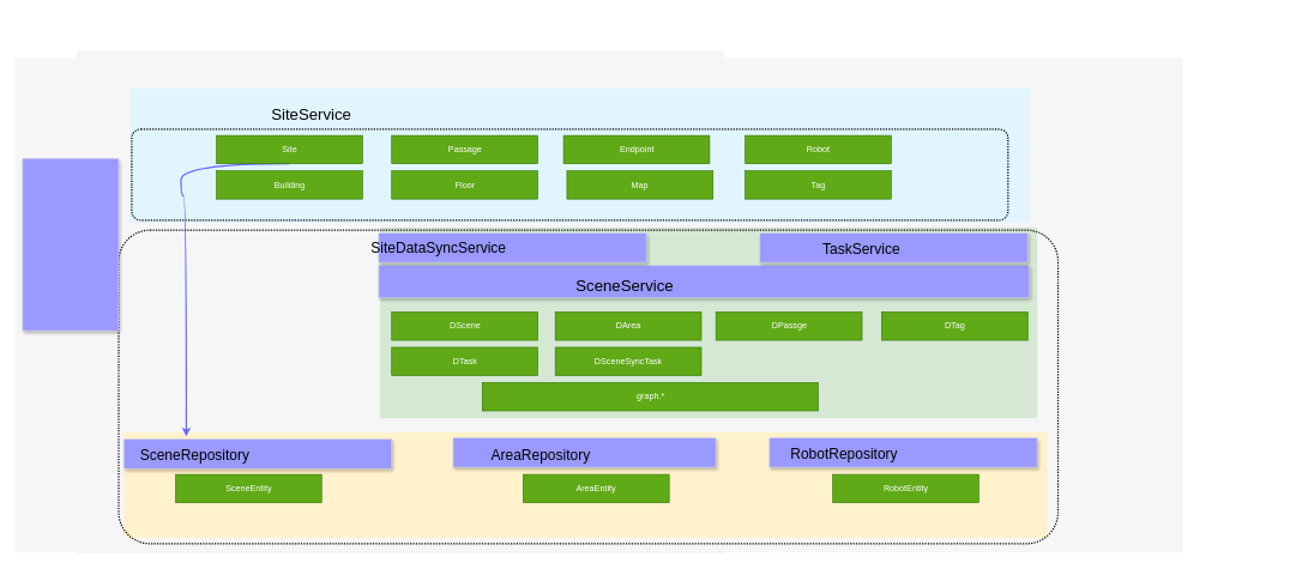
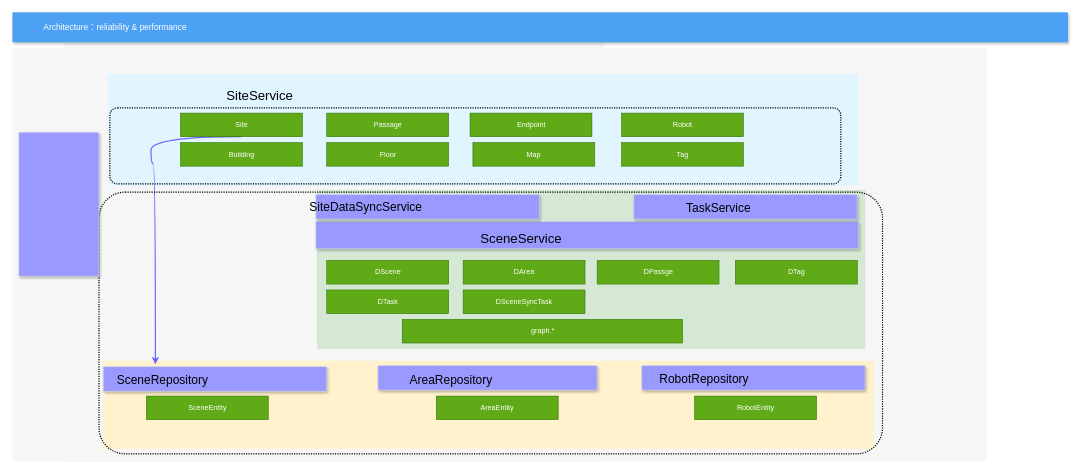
  <mxCell id="0" />
  <mxCell id="1" parent="0" />
  <mxCell id="2" value="" style="fillColor=#F6F6F6;strokeColor=none;shadow=0;gradientColor=none;fontSize=14;align=left;spacing=10;fontColor=#717171;9E9E9E;verticalAlign=top;spacingTop=-4;fontStyle=0;spacingLeft=40;html=1;" parent="1" vertex="1"><mxGeometry x="106" y="70" width="900" height="700" as="geometry" /></mxCell>
  <mxCell id="3" value="" style="rounded=1;absoluteArcSize=1;arcSize=2;html=1;strokeColor=none;gradientColor=none;shadow=0;dashed=0;strokeColor=none;fontSize=12;fontColor=#9E9E9E;align=left;verticalAlign=top;spacing=10;spacingTop=-4;fillColor=#E1F5FE;" parent="2" vertex="1"><mxGeometry x="88.525" y="43.75" width="693.443" height="189.583" as="geometry" /></mxCell>
  <mxCell id="4" value="" style="strokeColor=#dddddd;fillColor=#9999FF;shadow=1;strokeWidth=1;rounded=1;absoluteArcSize=1;arcSize=2;fontSize=10;fontColor=#9E9E9E;align=center;html=1;" parent="2" vertex="1"><mxGeometry x="88.525" y="43.75" width="354.098" height="56.25" as="geometry" /></mxCell>
  <mxCell id="5" value="" style="rounded=1;absoluteArcSize=1;arcSize=2;html=1;strokeColor=#82b366;shadow=0;dashed=0;strokeColor=none;fontSize=12;align=left;verticalAlign=top;spacing=10;spacingTop=-4;fillColor=#d5e8d4;" parent="2" vertex="1"><mxGeometry x="281.426" y="240" width="506.567" height="270" as="geometry" /></mxCell>
  <mxCell id="6" value="" style="rounded=1;absoluteArcSize=1;arcSize=2;html=1;strokeColor=#d6b656;shadow=0;dashed=0;strokeColor=none;fontSize=12;align=left;verticalAlign=top;spacing=10;spacingTop=-4;fillColor=#fff2cc;" parent="2" vertex="1"><mxGeometry x="47.381" y="530" width="760.784" height="150" as="geometry" /></mxCell>
  <mxCell id="7" value="" style="strokeColor=#dddddd;fillColor=#9999FF;shadow=1;strokeWidth=1;rounded=1;absoluteArcSize=1;arcSize=2;fontSize=10;fontColor=#9E9E9E;align=center;html=1;" parent="2" vertex="1"><mxGeometry x="458.115" y="43.75" width="309.098" height="56.25" as="geometry" /></mxCell>
  <mxCell id="8" value="" style="strokeColor=#dddddd;fillColor=#9999FF;shadow=1;strokeWidth=1;rounded=1;absoluteArcSize=1;arcSize=2;fontSize=10;fontColor=#9E9E9E;align=center;html=1;" parent="2" vertex="1"><mxGeometry x="280.328" y="294" width="501.639" height="46" as="geometry" /></mxCell>
  <mxCell id="9" value="" style="strokeColor=#dddddd;fillColor=#9999FF;shadow=1;strokeWidth=1;rounded=1;absoluteArcSize=1;arcSize=2;fontSize=10;fontColor=#9E9E9E;align=center;html=1;" parent="2" vertex="1"><mxGeometry x="280.328" y="248" width="206.557" height="42" as="geometry" /></mxCell>
  <mxCell id="10" value="" style="rounded=1;arcSize=10;dashed=1;fillColor=none;gradientColor=none;dashPattern=1 1;strokeWidth=2;" parent="2" vertex="1"><mxGeometry x="90.056" y="101" width="675.422" height="129" as="geometry" /></mxCell>
  <mxCell id="11" value="Site" style="html=1;dashed=0;whitespace=wrap;fillColor=#60a917;fontColor=#ffffff;strokeColor=#2D7600;" parent="2" vertex="1"><mxGeometry x="155.347" y="110" width="112.57" height="40" as="geometry" /></mxCell>
  <mxCell id="12" value="Building" style="html=1;dashed=0;whitespace=wrap;fillColor=#60a917;fontColor=#ffffff;strokeColor=#2D7600;" parent="2" vertex="1"><mxGeometry x="155.347" y="160" width="112.57" height="40" as="geometry" /></mxCell>
  <mxCell id="13" value="" style="strokeColor=#dddddd;fillColor=#9999FF;shadow=1;strokeWidth=1;rounded=1;absoluteArcSize=1;arcSize=2;fontSize=10;fontColor=#9E9E9E;align=center;html=1;" parent="2" vertex="1"><mxGeometry x="83.87" y="540" width="206.557" height="42" as="geometry" /></mxCell>
  <mxCell id="14" value="Passage" style="html=1;dashed=0;whitespace=wrap;fillColor=#60a917;fontColor=#ffffff;strokeColor=#2D7600;" parent="2" vertex="1"><mxGeometry x="290.432" y="110" width="112.57" height="40" as="geometry" /></mxCell>
  <mxCell id="15" value="Floor" style="html=1;dashed=0;whitespace=wrap;fillColor=#60a917;fontColor=#ffffff;strokeColor=#2D7600;" parent="2" vertex="1"><mxGeometry x="290.432" y="160" width="112.57" height="40" as="geometry" /></mxCell>
  <mxCell id="16" value="Tag" style="html=1;dashed=0;whitespace=wrap;fillColor=#60a917;fontColor=#ffffff;strokeColor=#2D7600;" parent="2" vertex="1"><mxGeometry x="562.852" y="160" width="112.57" height="40" as="geometry" /></mxCell>
  <mxCell id="17" value="Endpoint" style="html=1;dashed=0;whitespace=wrap;fillColor=#60a917;fontColor=#ffffff;strokeColor=#2D7600;" parent="2" vertex="1"><mxGeometry x="422.893" y="110" width="112.57" height="40" as="geometry" /></mxCell>
  <mxCell id="18" value="Map" style="html=1;dashed=0;whitespace=wrap;fillColor=#60a917;fontColor=#ffffff;strokeColor=#2D7600;" parent="2" vertex="1"><mxGeometry x="425.516" y="160" width="112.57" height="40" as="geometry" /></mxCell>
  <mxCell id="19" value="DScene" style="html=1;dashed=0;whitespace=wrap;fillColor=#60a917;fontColor=#ffffff;strokeColor=#2D7600;" parent="2" vertex="1"><mxGeometry x="290.432" y="360" width="112.57" height="40" as="geometry" /></mxCell>
  <mxCell id="20" value="DArea" style="html=1;dashed=0;whitespace=wrap;fillColor=#60a917;fontColor=#ffffff;strokeColor=#2D7600;" parent="2" vertex="1"><mxGeometry x="416.51" y="360" width="112.57" height="40" as="geometry" /></mxCell>
  <mxCell id="21" value="DTag" style="html=1;dashed=0;whitespace=wrap;fillColor=#60a917;fontColor=#ffffff;strokeColor=#2D7600;" parent="2" vertex="1"><mxGeometry x="668.105" y="360" width="112.57" height="40" as="geometry" /></mxCell>
  <mxCell id="22" value="&lt;span style=&quot;font-size: 22px&quot;&gt;SiteService&lt;/span&gt;" style="text;html=1;resizable=0;autosize=1;align=center;verticalAlign=middle;points=[];fillColor=none;strokeColor=none;rounded=0;" parent="2" vertex="1"><mxGeometry x="192.405" y="70" width="130" height="20" as="geometry" /></mxCell>
  <mxCell id="23" value="SiteSyncService" style="text;html=1;resizable=0;autosize=1;align=center;verticalAlign=middle;points=[];fillColor=none;strokeColor=none;rounded=0;fontSize=22;" parent="2" vertex="1"><mxGeometry x="495.31" y="65" width="180" height="30" as="geometry" /></mxCell>
  <mxCell id="24" value="SceneService" style="text;html=1;resizable=0;autosize=1;align=center;verticalAlign=middle;points=[];fillColor=none;strokeColor=none;rounded=0;fontSize=22;" parent="2" vertex="1"><mxGeometry x="428.522" y="309" width="150" height="30" as="geometry" /></mxCell>
  <mxCell id="25" value="&lt;font style=&quot;font-size: 20px&quot;&gt;SiteDataSyncService&lt;/font&gt;" style="text;html=1;resizable=0;autosize=1;align=center;verticalAlign=middle;points=[];fillColor=none;strokeColor=none;rounded=0;fontSize=22;" parent="2" vertex="1"><mxGeometry x="271.036" y="254" width="200" height="30" as="geometry" /></mxCell>
  <mxCell id="26" value="" style="strokeColor=#dddddd;fillColor=#9999FF;shadow=1;strokeWidth=1;rounded=1;absoluteArcSize=1;arcSize=2;fontSize=10;fontColor=#9E9E9E;align=center;html=1;" parent="2" vertex="1"><mxGeometry x="574.114" y="248" width="206.557" height="42" as="geometry" /></mxCell>
  <mxCell id="27" value="TaskService" style="text;html=1;resizable=0;autosize=1;align=center;verticalAlign=middle;points=[];fillColor=none;strokeColor=none;rounded=0;fontSize=20;" parent="2" vertex="1"><mxGeometry x="619.137" y="254" width="120" height="30" as="geometry" /></mxCell>
  <mxCell id="28" value="Robot" style="html=1;dashed=0;whitespace=wrap;fillColor=#60a917;fontColor=#ffffff;strokeColor=#2D7600;" parent="2" vertex="1"><mxGeometry x="562.852" y="110" width="112.57" height="40" as="geometry" /></mxCell>
  <mxCell id="29" value="DPassge" style="html=1;dashed=0;whitespace=wrap;fillColor=#60a917;fontColor=#ffffff;strokeColor=#2D7600;" parent="2" vertex="1"><mxGeometry x="540.338" y="360" width="112.57" height="40" as="geometry" /></mxCell>
  <mxCell id="30" value="DTask" style="html=1;dashed=0;whitespace=wrap;fillColor=#60a917;fontColor=#ffffff;strokeColor=#2D7600;" parent="2" vertex="1"><mxGeometry x="290.432" y="410" width="112.57" height="40" as="geometry" /></mxCell>
  <mxCell id="31" value="DSceneSyncTask" style="html=1;dashed=0;whitespace=wrap;fillColor=#60a917;fontColor=#ffffff;strokeColor=#2D7600;" parent="2" vertex="1"><mxGeometry x="416.51" y="410" width="112.57" height="40" as="geometry" /></mxCell>
  <mxCell id="32" value="graph.*" style="html=1;dashed=0;whitespace=wrap;fillColor=#60a917;fontColor=#ffffff;strokeColor=#2D7600;" parent="2" vertex="1"><mxGeometry x="360.225" y="460" width="258.912" height="40" as="geometry" /></mxCell>
  <mxCell id="33" value="SceneRepository" style="text;html=1;resizable=0;autosize=1;align=center;verticalAlign=middle;points=[];fillColor=none;strokeColor=none;rounded=0;fontSize=20;" parent="2" vertex="1"><mxGeometry x="91.463" y="546" width="170" height="30" as="geometry" /></mxCell>
  <mxCell id="34" value="SceneEntity" style="html=1;dashed=0;whitespace=wrap;fillColor=#60a917;fontColor=#ffffff;strokeColor=#2D7600;" parent="2" vertex="1"><mxGeometry x="123.827" y="590" width="112.57" height="40" as="geometry" /></mxCell>
  <mxCell id="35" value="" style="strokeColor=#dddddd;fillColor=#9999FF;shadow=1;strokeWidth=1;rounded=1;absoluteArcSize=1;arcSize=2;fontSize=10;fontColor=#9E9E9E;align=center;html=1;" parent="2" vertex="1"><mxGeometry x="337.711" y="538" width="202.627" height="42" as="geometry" /></mxCell>
  <mxCell id="36" value="AreaRepository" style="text;html=1;resizable=0;autosize=1;align=center;verticalAlign=middle;points=[];fillColor=none;strokeColor=none;rounded=0;fontSize=20;" parent="2" vertex="1"><mxGeometry x="363.602" y="546" width="150" height="30" as="geometry" /></mxCell>
  <mxCell id="37" value="AreaEntity" style="html=1;dashed=0;whitespace=wrap;fillColor=#60a917;fontColor=#ffffff;strokeColor=#2D7600;" parent="2" vertex="1"><mxGeometry x="391.745" y="590" width="112.57" height="40" as="geometry" /></mxCell>
  <mxCell id="38" value="" style="strokeColor=#dddddd;fillColor=#9999FF;shadow=1;strokeWidth=1;rounded=1;absoluteArcSize=1;arcSize=2;fontSize=10;fontColor=#9E9E9E;align=center;html=1;" parent="2" vertex="1"><mxGeometry x="581.431" y="538" width="206.557" height="42" as="geometry" /></mxCell>
  <mxCell id="39" value="RobotRepository" style="text;html=1;resizable=0;autosize=1;align=center;verticalAlign=middle;points=[];fillColor=none;strokeColor=none;rounded=0;fontSize=20;" parent="2" vertex="1"><mxGeometry x="594.653" y="544" width="160" height="30" as="geometry" /></mxCell>
  <mxCell id="40" value="RobotEntity" style="html=1;dashed=0;whitespace=wrap;fillColor=#60a917;fontColor=#ffffff;strokeColor=#2D7600;" parent="2" vertex="1"><mxGeometry x="630.394" y="590" width="112.57" height="40" as="geometry" /></mxCell>
+ <mxCell id="41" value="Architecture：reliability &amp;amp; performance" style="fillColor=#4DA1F5;strokeColor=none;shadow=1;gradientColor=none;fontSize=14;align=left;spacingLeft=50;fontColor=#ffffff;html=1;" parent="1" vertex="1"><mxGeometry x="20" y="20" width="1760" height="50" as="geometry" /></mxCell>
  <mxCell id="42" value="" style="fillColor=#F6F6F6;strokeColor=none;shadow=0;gradientColor=none;fontSize=14;align=left;spacing=10;fontColor=#717171;9E9E9E;verticalAlign=top;spacingTop=-4;fontStyle=0;spacingLeft=40;html=1;" parent="1" vertex="1"><mxGeometry x="20" y="80" width="1624" height="688" as="geometry" /></mxCell>
  <mxCell id="43" value="" style="rounded=1;absoluteArcSize=1;arcSize=2;html=1;strokeColor=none;gradientColor=none;shadow=0;dashed=0;strokeColor=none;fontSize=12;fontColor=#9E9E9E;align=left;verticalAlign=top;spacing=10;spacingTop=-4;fillColor=#E1F5FE;" parent="42" vertex="1"><mxGeometry x="159.738" y="43" width="1251.279" height="186.333" as="geometry" /></mxCell>
  <mxCell id="44" value="" style="rounded=1;absoluteArcSize=1;arcSize=2;html=1;strokeColor=#82b366;shadow=0;dashed=0;strokeColor=none;fontSize=12;align=left;verticalAlign=top;spacing=10;spacingTop=-4;fillColor=#d5e8d4;" parent="42" vertex="1"><mxGeometry x="507.817" y="235.886" width="914.071" height="265.371" as="geometry" /></mxCell>
  <mxCell id="45" value="" style="rounded=1;absoluteArcSize=1;arcSize=2;html=1;strokeColor=#d6b656;shadow=0;dashed=0;strokeColor=none;fontSize=12;align=left;verticalAlign=top;spacing=10;spacingTop=-4;fillColor=#fff2cc;" parent="42" vertex="1"><mxGeometry x="151.573" y="520.914" width="1284.764" height="147.429" as="geometry" /></mxCell>
  <mxCell id="46" value="" style="strokeColor=#dddddd;fillColor=#9999FF;shadow=1;strokeWidth=1;rounded=1;absoluteArcSize=1;arcSize=2;fontSize=10;fontColor=#9E9E9E;align=center;html=1;" parent="42" vertex="1"><mxGeometry x="505.836" y="288.96" width="905.18" height="45.211" as="geometry" /></mxCell>
  <mxCell id="47" value="" style="strokeColor=#dddddd;fillColor=#9999FF;shadow=1;strokeWidth=1;rounded=1;absoluteArcSize=1;arcSize=2;fontSize=10;fontColor=#9E9E9E;align=center;html=1;" parent="42" vertex="1"><mxGeometry x="505.836" y="243.749" width="372.721" height="41.28" as="geometry" /></mxCell>
  <mxCell id="48" value="" style="rounded=1;arcSize=10;dashed=1;fillColor=none;gradientColor=none;dashPattern=1 1;strokeWidth=2;" parent="42" vertex="1"><mxGeometry x="162.502" y="99.269" width="1218.762" height="126.789" as="geometry" /></mxCell>
  <mxCell id="49" style="edgeStyle=orthogonalEdgeStyle;curved=1;rounded=0;orthogonalLoop=1;jettySize=auto;html=1;exitX=0.5;exitY=1;exitDx=0;exitDy=0;entryX=0.072;entryY=0.658;entryDx=0;entryDy=0;entryPerimeter=0;fontSize=20;fontColor=#000000;startArrow=none;startFill=0;strokeColor=#6666FF;strokeWidth=2;" parent="42" source="50" target="79" edge="1"><mxGeometry relative="1" as="geometry"><Array as="points"><mxPoint x="230.969" y="147.429" /><mxPoint x="230.969" y="192.64" /><mxPoint x="238.187" y="192.64" /></Array></mxGeometry></mxCell>
  <mxCell id="50" value="Site" style="html=1;dashed=0;whitespace=wrap;fillColor=#60a917;fontColor=#ffffff;strokeColor=#2D7600;" parent="42" vertex="1"><mxGeometry x="280.315" y="108.114" width="203.127" height="39.314" as="geometry" /></mxCell>
  <mxCell id="51" value="Building" style="html=1;dashed=0;whitespace=wrap;fillColor=#60a917;fontColor=#ffffff;strokeColor=#2D7600;" parent="42" vertex="1"><mxGeometry x="280.315" y="157.257" width="203.127" height="39.314" as="geometry" /></mxCell>
  <mxCell id="52" value="" style="strokeColor=#dddddd;fillColor=#9999FF;shadow=1;strokeWidth=1;rounded=1;absoluteArcSize=1;arcSize=2;fontSize=10;fontColor=#9E9E9E;align=center;html=1;" parent="42" vertex="1"><mxGeometry x="151.339" y="530.743" width="372.721" height="41.28" as="geometry" /></mxCell>
  <mxCell id="53" value="Passage" style="html=1;dashed=0;whitespace=wrap;fillColor=#60a917;fontColor=#ffffff;strokeColor=#2D7600;" parent="42" vertex="1"><mxGeometry x="524.068" y="108.114" width="203.127" height="39.314" as="geometry" /></mxCell>
  <mxCell id="54" value="Floor" style="html=1;dashed=0;whitespace=wrap;fillColor=#60a917;fontColor=#ffffff;strokeColor=#2D7600;" parent="42" vertex="1"><mxGeometry x="524.068" y="157.257" width="203.127" height="39.314" as="geometry" /></mxCell>
  <mxCell id="55" value="Tag" style="html=1;dashed=0;whitespace=wrap;fillColor=#60a917;fontColor=#ffffff;strokeColor=#2D7600;" parent="42" vertex="1"><mxGeometry x="1015.635" y="157.257" width="203.127" height="39.314" as="geometry" /></mxCell>
  <mxCell id="56" value="Endpoint" style="html=1;dashed=0;whitespace=wrap;fillColor=#60a917;fontColor=#ffffff;strokeColor=#2D7600;" parent="42" vertex="1"><mxGeometry x="763.087" y="108.114" width="203.127" height="39.314" as="geometry" /></mxCell>
  <mxCell id="57" value="Map" style="html=1;dashed=0;whitespace=wrap;fillColor=#60a917;fontColor=#ffffff;strokeColor=#2D7600;" parent="42" vertex="1"><mxGeometry x="767.82" y="157.257" width="203.127" height="39.314" as="geometry" /></mxCell>
  <mxCell id="58" value="DScene" style="html=1;dashed=0;whitespace=wrap;fillColor=#60a917;fontColor=#ffffff;strokeColor=#2D7600;" parent="42" vertex="1"><mxGeometry x="524.068" y="353.829" width="203.127" height="39.314" as="geometry" /></mxCell>
  <mxCell id="59" value="DArea" style="html=1;dashed=0;whitespace=wrap;fillColor=#60a917;fontColor=#ffffff;strokeColor=#2D7600;" parent="42" vertex="1"><mxGeometry x="751.57" y="353.829" width="203.127" height="39.314" as="geometry" /></mxCell>
  <mxCell id="60" value="DTag" style="html=1;dashed=0;whitespace=wrap;fillColor=#60a917;fontColor=#ffffff;strokeColor=#2D7600;" parent="42" vertex="1"><mxGeometry x="1205.558" y="353.829" width="203.127" height="39.314" as="geometry" /></mxCell>
  <mxCell id="61" value="&lt;span style=&quot;font-size: 22px&quot;&gt;SiteService&lt;/span&gt;" style="text;html=1;resizable=0;autosize=1;align=center;verticalAlign=middle;points=[];fillColor=none;strokeColor=none;rounded=0;" parent="42" vertex="1"><mxGeometry x="347.185" y="68.8" width="130" height="20" as="geometry" /></mxCell>
  <mxCell id="62" value="SceneService" style="text;html=1;resizable=0;autosize=1;align=center;verticalAlign=middle;points=[];fillColor=none;strokeColor=none;rounded=0;fontSize=22;" parent="42" vertex="1"><mxGeometry x="773.243" y="303.703" width="150" height="30" as="geometry" /></mxCell>
  <mxCell id="63" value="&lt;font style=&quot;font-size: 20px&quot;&gt;SiteDataSyncService&lt;/font&gt;" style="text;html=1;resizable=0;autosize=1;align=center;verticalAlign=middle;points=[];fillColor=none;strokeColor=none;rounded=0;fontSize=22;" parent="42" vertex="1"><mxGeometry x="489.069" y="249.646" width="200" height="30" as="geometry" /></mxCell>
  <mxCell id="64" value="" style="strokeColor=#dddddd;fillColor=#9999FF;shadow=1;strokeWidth=1;rounded=1;absoluteArcSize=1;arcSize=2;fontSize=10;fontColor=#9E9E9E;align=center;html=1;" parent="42" vertex="1"><mxGeometry x="1035.957" y="243.749" width="372.721" height="41.28" as="geometry" /></mxCell>
  <mxCell id="65" value="TaskService" style="text;html=1;resizable=0;autosize=1;align=center;verticalAlign=middle;points=[];fillColor=none;strokeColor=none;rounded=0;fontSize=20;" parent="42" vertex="1"><mxGeometry x="1117.198" y="249.646" width="120" height="30" as="geometry" /></mxCell>
  <mxCell id="66" value="Robot" style="html=1;dashed=0;whitespace=wrap;fillColor=#60a917;fontColor=#ffffff;strokeColor=#2D7600;" parent="42" vertex="1"><mxGeometry x="1015.635" y="108.114" width="203.127" height="39.314" as="geometry" /></mxCell>
  <mxCell id="67" value="DPassge" style="html=1;dashed=0;whitespace=wrap;fillColor=#60a917;fontColor=#ffffff;strokeColor=#2D7600;" parent="42" vertex="1"><mxGeometry x="975.009" y="353.829" width="203.127" height="39.314" as="geometry" /></mxCell>
  <mxCell id="68" value="DTask" style="html=1;dashed=0;whitespace=wrap;fillColor=#60a917;fontColor=#ffffff;strokeColor=#2D7600;" parent="42" vertex="1"><mxGeometry x="524.068" y="402.971" width="203.127" height="39.314" as="geometry" /></mxCell>
  <mxCell id="69" value="DSceneSyncTask" style="html=1;dashed=0;whitespace=wrap;fillColor=#60a917;fontColor=#ffffff;strokeColor=#2D7600;" parent="42" vertex="1"><mxGeometry x="751.57" y="402.971" width="203.127" height="39.314" as="geometry" /></mxCell>
  <mxCell id="70" value="graph.*" style="html=1;dashed=0;whitespace=wrap;fillColor=#60a917;fontColor=#ffffff;strokeColor=#2D7600;" parent="42" vertex="1"><mxGeometry x="650.006" y="452.114" width="467.192" height="39.314" as="geometry" /></mxCell>
  <mxCell id="71" value="SceneRepository" style="text;html=1;resizable=0;autosize=1;align=center;verticalAlign=middle;points=[];fillColor=none;strokeColor=none;rounded=0;fontSize=20;" parent="42" vertex="1"><mxGeometry x="165.041" y="536.64" width="170" height="30" as="geometry" /></mxCell>
  <mxCell id="72" value="SceneEntity" style="html=1;dashed=0;whitespace=wrap;fillColor=#60a917;fontColor=#ffffff;strokeColor=#2D7600;" parent="42" vertex="1"><mxGeometry x="223.44" y="579.886" width="203.127" height="39.314" as="geometry" /></mxCell>
  <mxCell id="73" value="" style="strokeColor=#dddddd;fillColor=#9999FF;shadow=1;strokeWidth=1;rounded=1;absoluteArcSize=1;arcSize=2;fontSize=10;fontColor=#9E9E9E;align=center;html=1;" parent="42" vertex="1"><mxGeometry x="609.381" y="528.777" width="365.629" height="41.28" as="geometry" /></mxCell>
  <mxCell id="74" value="AreaRepository" style="text;html=1;resizable=0;autosize=1;align=center;verticalAlign=middle;points=[];fillColor=none;strokeColor=none;rounded=0;fontSize=20;" parent="42" vertex="1"><mxGeometry x="656.1" y="536.64" width="150" height="30" as="geometry" /></mxCell>
  <mxCell id="75" value="AreaEntity" style="html=1;dashed=0;whitespace=wrap;fillColor=#60a917;fontColor=#ffffff;strokeColor=#2D7600;" parent="42" vertex="1"><mxGeometry x="706.882" y="579.886" width="203.127" height="39.314" as="geometry" /></mxCell>
  <mxCell id="76" value="" style="strokeColor=#dddddd;fillColor=#9999FF;shadow=1;strokeWidth=1;rounded=1;absoluteArcSize=1;arcSize=2;fontSize=10;fontColor=#9E9E9E;align=center;html=1;" parent="42" vertex="1"><mxGeometry x="1049.16" y="528.777" width="372.721" height="41.28" as="geometry" /></mxCell>
  <mxCell id="77" value="RobotRepository" style="text;html=1;resizable=0;autosize=1;align=center;verticalAlign=middle;points=[];fillColor=none;strokeColor=none;rounded=0;fontSize=20;" parent="42" vertex="1"><mxGeometry x="1073.018" y="534.674" width="160" height="30" as="geometry" /></mxCell>
  <mxCell id="78" value="RobotEntity" style="html=1;dashed=0;whitespace=wrap;fillColor=#60a917;fontColor=#ffffff;strokeColor=#2D7600;" parent="42" vertex="1"><mxGeometry x="1137.511" y="579.886" width="203.127" height="39.314" as="geometry" /></mxCell>
  <mxCell id="79" value="" style="rounded=1;arcSize=10;dashed=1;fillColor=none;gradientColor=none;dashPattern=1 1;strokeWidth=2;" parent="42" vertex="1"><mxGeometry x="144.356" y="239.817" width="1306.418" height="436.389" as="geometry" /></mxCell>
  <mxCell id="80" value="" style="strokeColor=#dddddd;fillColor=#9999FF;shadow=1;strokeWidth=1;rounded=1;absoluteArcSize=1;arcSize=2;fontSize=10;fontColor=#9E9E9E;align=center;html=1;" parent="42" vertex="1"><mxGeometry x="10.642" y="140.002" width="133.709" height="240.063" as="geometry" /></mxCell>
